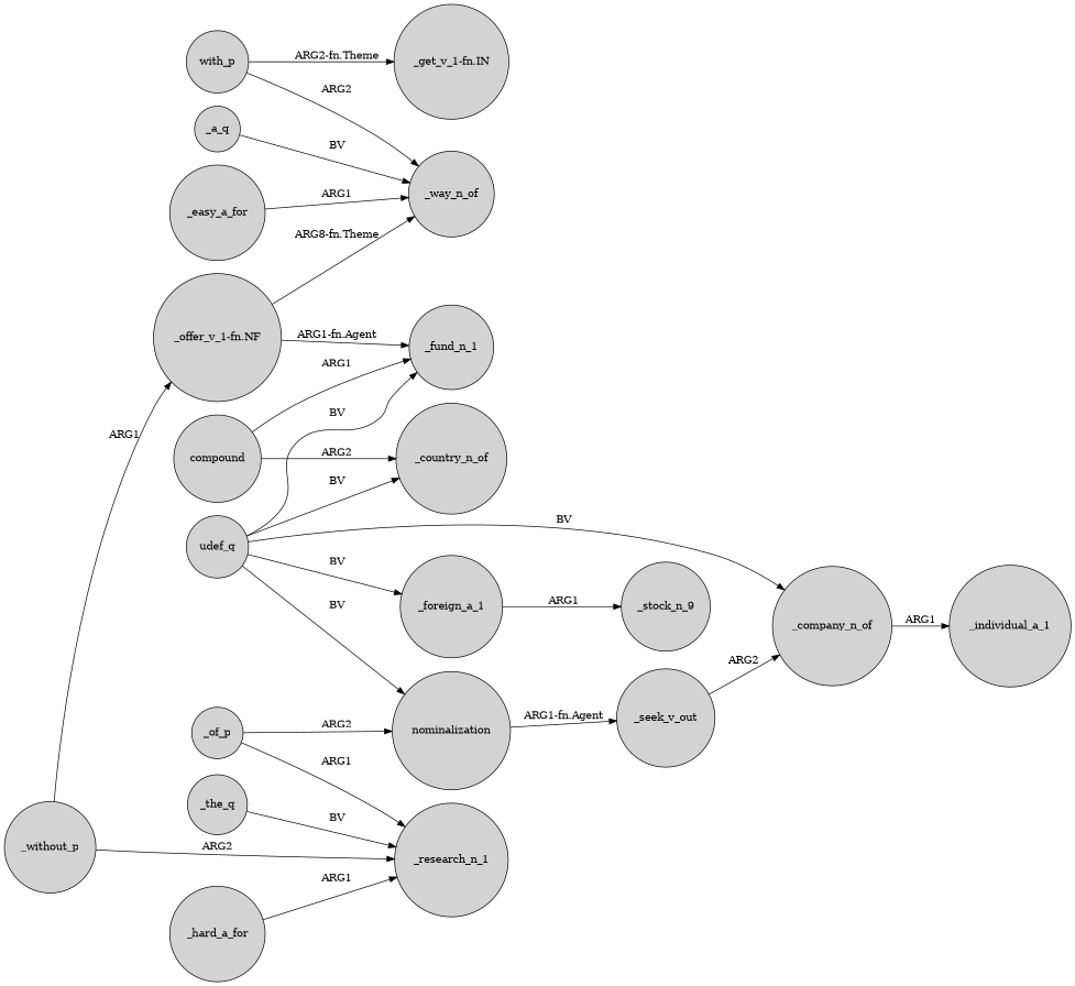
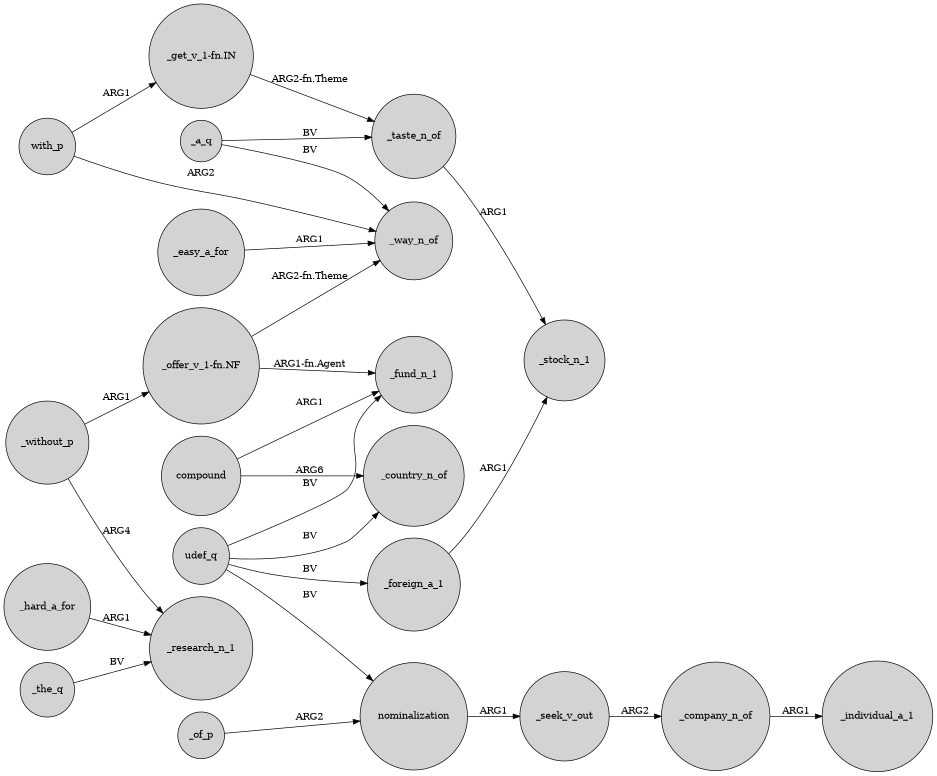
  digraph {
    rankdir=LR
    node [shape=circle style=filled]
    with_p
    "_get_v_1-fn.IN"
    _way_n_of
-   _stock_n_1 [label=_stock_n_9]
+   _taste_n_of
+   _stock_n_1
    _hard_a_for
    _research_n_1
    _the_q
    "_offer_v_1-fn.NF"
    _fund_n_1
    _without_p
    _of_p
    nominalization
    _seek_v_out
    _easy_a_for
    _company_n_of
    _individual_a_1
    udef_q
    _country_n_of
    _foreign_a_1
    _a_q
    compound
-   with_p -> "_get_v_1-fn.IN" [label="ARG2-fn.Theme"]
+   with_p -> "_get_v_1-fn.IN" [label=ARG1]
    with_p -> _way_n_of [label=ARG2]
+   "_get_v_1-fn.IN" -> _taste_n_of [label="ARG2-fn.Theme"]
+   _taste_n_of -> _stock_n_1 [label=ARG1]
    _hard_a_for -> _research_n_1 [label=ARG1]
    _the_q -> _research_n_1 [label=BV]
-   "_offer_v_1-fn.NF" -> _way_n_of [label="ARG8-fn.Theme"]
+   "_offer_v_1-fn.NF" -> _way_n_of [label="ARG2-fn.Theme"]
    "_offer_v_1-fn.NF" -> _fund_n_1 [label="ARG1-fn.Agent"]
-   _without_p -> _research_n_1 [label=ARG2]
+   _without_p -> _research_n_1 [label=ARG4]
    _without_p -> "_offer_v_1-fn.NF" [label=ARG1]
-   _of_p -> _research_n_1 [label=ARG1]
    _of_p -> nominalization [label=ARG2]
-   nominalization -> _seek_v_out [label="ARG1-fn.Agent"]
+   nominalization -> _seek_v_out [label=ARG1]
    _seek_v_out -> _company_n_of [label=ARG2]
    _easy_a_for -> _way_n_of [label=ARG1]
    _company_n_of -> _individual_a_1 [label=ARG1]
    udef_q -> _fund_n_1 [label=BV]
    udef_q -> nominalization [label=BV]
-   udef_q -> _company_n_of [label=BV]
    udef_q -> _country_n_of [label=BV]
    udef_q -> _foreign_a_1 [label=BV]
    _foreign_a_1 -> _stock_n_1 [label=ARG1]
    _a_q -> _way_n_of [label=BV]
+   _a_q -> _taste_n_of [label=BV]
    compound -> _fund_n_1 [label=ARG1]
-   compound -> _country_n_of [label=ARG2]
+   compound -> _country_n_of [label=ARG6]
  }
